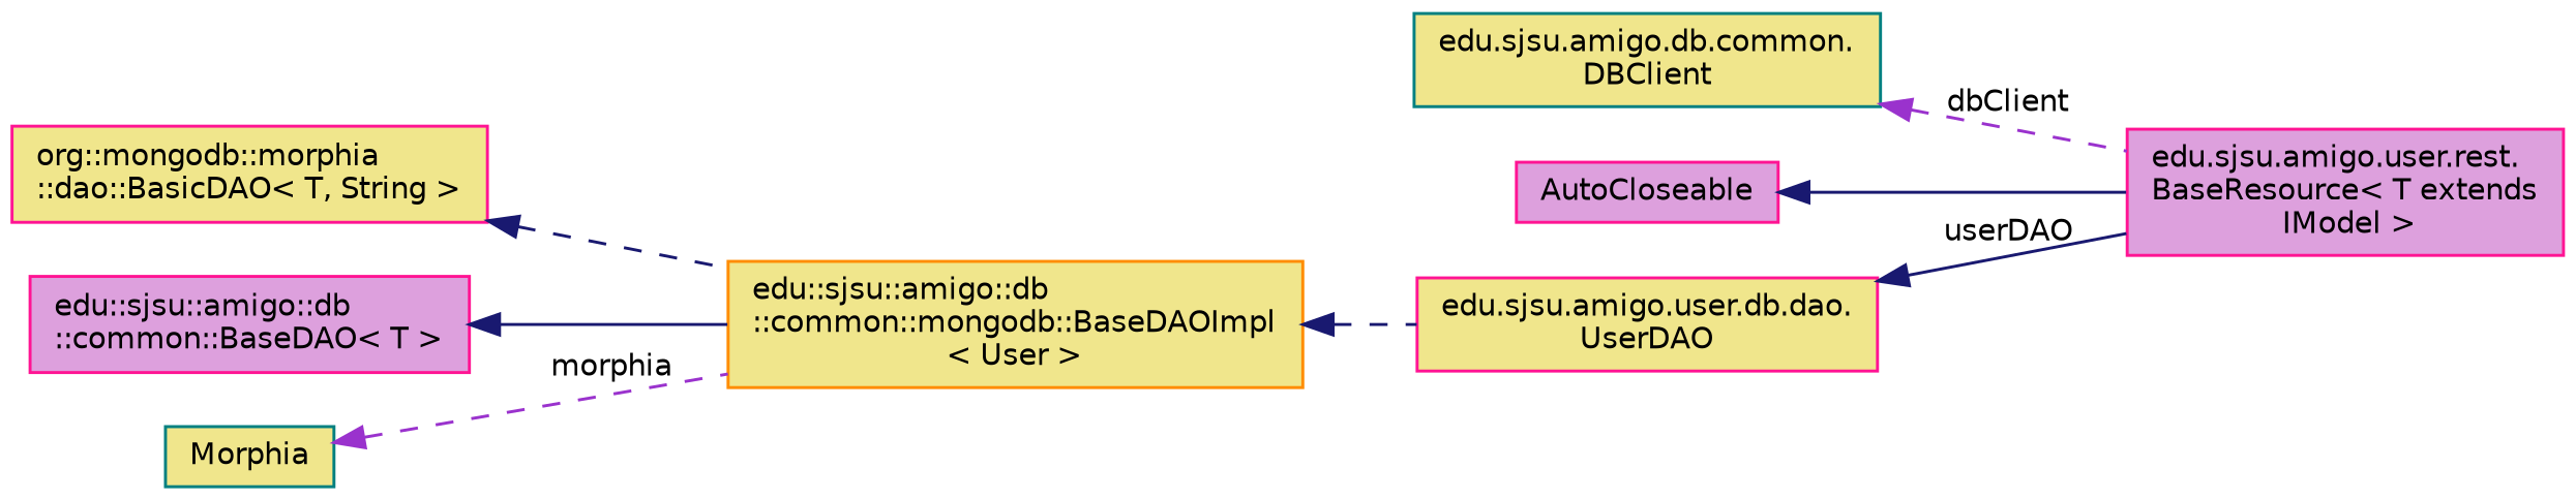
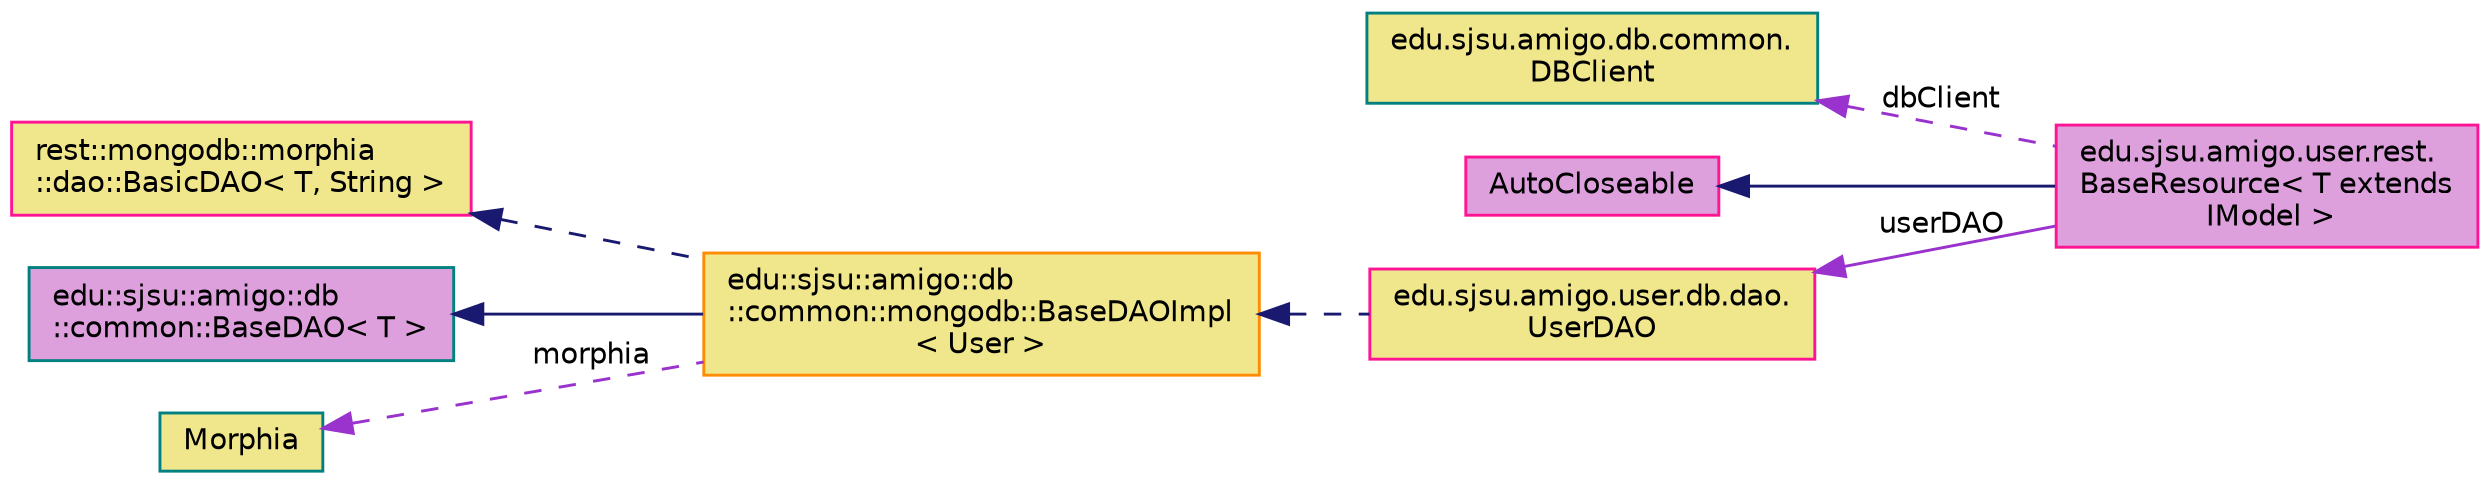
  digraph {
    fontname="DejaVu Sans"
    rankdir=LR
    node [color=deeppink fillcolor=khaki fontname="DejaVu Sans" fontsize=10 shape=record style=filled]
    edge [color=midnightblue dir=back fontname="DejaVu Sans" fontsize=10 labelfontname=Helvetica labelfontsize=10 style=dashed]
    n1 [fillcolor=plum fontcolor=black height=0.2 label="edu.sjsu.amigo.user.rest.\lBaseResource\< T extends\l IModel \>" width=0.4]
    n2 [color=teal height=0.2 label="edu.sjsu.amigo.db.common.\lDBClient" width=0.4]
    n3 [fillcolor=plum height=0.2 label=AutoCloseable width=0.4]
    n4 [height=0.2 label="edu.sjsu.amigo.user.db.dao.\lUserDAO" width=0.4]
    n5 [color=darkorange height=0.2 label="edu::sjsu::amigo::db\l::common::mongodb::BaseDAOImpl\l\< User \>" width=0.4]
-   n6 [height=0.2 label="org::mongodb::morphia\l::dao::BasicDAO\< T, String \>" width=0.4]
-   n7 [fillcolor=plum height=0.2 label="edu::sjsu::amigo::db\l::common::BaseDAO\< T \>" width=0.4]
+   n6 [height=0.2 label="rest::mongodb::morphia\l::dao::BasicDAO\< T, String \>" width=0.4]
+   n7 [color=teal fillcolor=plum height=0.2 label="edu::sjsu::amigo::db\l::common::BaseDAO\< T \>" width=0.4]
    n8 [color=teal height=0.2 label=Morphia width=0.4]
    n2 -> n1 [color=darkorchid3 label=" dbClient"]
    n3 -> n1 [style=solid]
-   n4 -> n1 [label=" userDAO" style=solid]
+   n4 -> n1 [color=darkorchid3 label=" userDAO" style=solid]
    n5 -> n4
    n6 -> n5
    n7 -> n5 [style=solid]
    n8 -> n5 [color=darkorchid3 label=" morphia"]
  }
